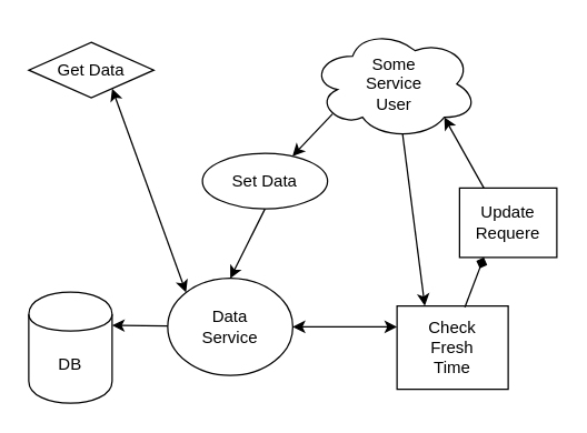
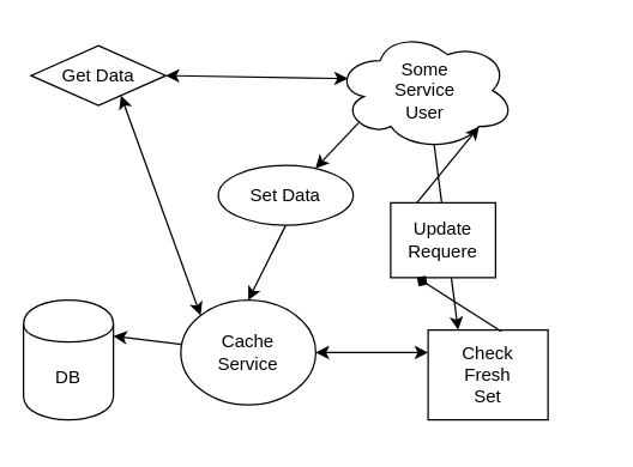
  <mxCell id="0" />
  <mxCell id="1" parent="0" />
- <mxCell id="2" value="Data&lt;br&gt;Service&lt;br&gt;" style="ellipse;whiteSpace=wrap;html=1;" vertex="1" parent="1"><mxGeometry x="120" y="200" width="90" height="70" as="geometry" /></mxCell>
- <mxCell id="3" value="DB&lt;br&gt;" style="shape=cylinder;whiteSpace=wrap;html=1;boundedLbl=1;backgroundOutline=1;" vertex="1" parent="1"><mxGeometry x="20" y="210" width="60" height="80" as="geometry" /></mxCell>
+ <mxCell id="2" value="Cache&lt;br&gt;Service&lt;br&gt;" style="ellipse;whiteSpace=wrap;html=1;" vertex="1" parent="1"><mxGeometry x="120" y="200" width="90" height="70" as="geometry" /></mxCell>
+ <mxCell id="3" value="DB&lt;br&gt;" style="shape=cylinder;whiteSpace=wrap;html=1;boundedLbl=1;backgroundOutline=1;" vertex="1" parent="1"><mxGeometry x="15" y="200" width="60" height="80" as="geometry" /></mxCell>
  <mxCell id="4" value="" style="endArrow=none;startArrow=classic;html=1;exitX=1;exitY=0.3;exitDx=0;exitDy=0;" edge="1" parent="1" source="3" target="2"><mxGeometry width="50" height="50" relative="1" as="geometry"><mxPoint x="80" y="240" as="sourcePoint" /><mxPoint x="140" y="234" as="targetPoint" /></mxGeometry></mxCell>
  <mxCell id="5" value="Get Data&lt;br&gt;" style="rhombus;whiteSpace=wrap;html=1;" vertex="1" parent="1"><mxGeometry x="20" y="30" width="90" height="40" as="geometry" /></mxCell>
- <mxCell id="6" value="Check&lt;br&gt;Fresh&lt;br&gt;Time&lt;br&gt;" style="rounded=0;whiteSpace=wrap;html=1;" vertex="1" parent="1"><mxGeometry x="285" y="220" width="80" height="60" as="geometry" /></mxCell>
+ <mxCell id="6" value="Check&lt;br&gt;Fresh&lt;br&gt;Set&lt;br&gt;" style="rounded=0;whiteSpace=wrap;html=1;" vertex="1" parent="1"><mxGeometry x="285" y="220" width="80" height="60" as="geometry" /></mxCell>
  <mxCell id="7" value="Some &lt;br&gt;Service&lt;br&gt;User&lt;br&gt;" style="ellipse;shape=cloud;whiteSpace=wrap;html=1;" vertex="1" parent="1"><mxGeometry x="223" y="20" width="120" height="80" as="geometry" /></mxCell>
+ <mxCell id="8" value="" style="endArrow=classic;startArrow=classic;html=1;exitX=1;exitY=0.5;exitDx=0;exitDy=0;entryX=0.07;entryY=0.4;entryDx=0;entryDy=0;entryPerimeter=0;" edge="1" parent="1" source="5" target="7"><mxGeometry width="50" height="50" relative="1" as="geometry"><mxPoint x="160" y="120" as="sourcePoint" /><mxPoint x="210" y="70" as="targetPoint" /></mxGeometry></mxCell>
  <mxCell id="9" value="" style="endArrow=classic;startArrow=classic;html=1;entryX=0.75;entryY=1;entryDx=0;entryDy=0;exitX=0;exitY=0;exitDx=0;exitDy=0;" edge="1" parent="1" source="2" target="5"><mxGeometry width="50" height="50" relative="1" as="geometry"><mxPoint x="20" y="360" as="sourcePoint" /><mxPoint x="70" y="310" as="targetPoint" /></mxGeometry></mxCell>
  <mxCell id="10" value="" style="endArrow=classic;startArrow=classic;html=1;entryX=1;entryY=0.5;entryDx=0;entryDy=0;exitX=0;exitY=0.25;exitDx=0;exitDy=0;" edge="1" parent="1" source="6" target="2"><mxGeometry width="50" height="50" relative="1" as="geometry"><mxPoint x="160" y="290" as="sourcePoint" /><mxPoint x="210" y="240" as="targetPoint" /></mxGeometry></mxCell>
  <mxCell id="11" value="" style="endArrow=classic;html=1;exitX=0.55;exitY=0.95;exitDx=0;exitDy=0;exitPerimeter=0;entryX=0.25;entryY=0;entryDx=0;entryDy=0;" edge="1" parent="1" source="7" target="6"><mxGeometry width="50" height="50" relative="1" as="geometry"><mxPoint x="240" y="210" as="sourcePoint" /><mxPoint x="290" y="160" as="targetPoint" /></mxGeometry></mxCell>
- <mxCell id="12" value="Update&lt;br&gt;Requere&lt;br&gt;" style="rounded=0;whiteSpace=wrap;html=1;" vertex="1" parent="1"><mxGeometry x="330" y="135" width="70" height="50" as="geometry" /></mxCell>
+ <mxCell id="12" value="Update&lt;br&gt;Requere&lt;br&gt;" style="rounded=0;whiteSpace=wrap;html=1;" vertex="1" parent="1"><mxGeometry x="260" y="135" width="70" height="50" as="geometry" /></mxCell>
  <mxCell id="13" value="" style="endArrow=diamond;html=1;exitX=0.61;exitY=0.015;exitDx=0;exitDy=0;entryX=0.25;entryY=1;entryDx=0;entryDy=0;exitPerimeter=0;" edge="1" parent="1" source="6" target="12"><mxGeometry width="50" height="50" relative="1" as="geometry"><mxPoint x="390" y="260" as="sourcePoint" /><mxPoint x="440" y="210" as="targetPoint" /></mxGeometry></mxCell>
  <mxCell id="14" value="" style="endArrow=classic;html=1;exitX=0.25;exitY=0;exitDx=0;exitDy=0;entryX=0.8;entryY=0.8;entryDx=0;entryDy=0;entryPerimeter=0;" edge="1" parent="1" source="12" target="7"><mxGeometry width="50" height="50" relative="1" as="geometry"><mxPoint x="360" y="120" as="sourcePoint" /><mxPoint x="410" y="70" as="targetPoint" /></mxGeometry></mxCell>
  <mxCell id="15" value="Set Data&lt;br&gt;" style="ellipse;whiteSpace=wrap;html=1;" vertex="1" parent="1"><mxGeometry x="145" y="110" width="90" height="40" as="geometry" /></mxCell>
  <mxCell id="16" value="" style="endArrow=classic;html=1;entryX=0.75;entryY=0;entryDx=0;entryDy=0;exitX=0.13;exitY=0.77;exitDx=0;exitDy=0;exitPerimeter=0;" edge="1" parent="1" source="7" target="15"><mxGeometry width="50" height="50" relative="1" as="geometry"><mxPoint x="20" y="360" as="sourcePoint" /><mxPoint x="70" y="310" as="targetPoint" /></mxGeometry></mxCell>
  <mxCell id="17" value="" style="endArrow=classic;html=1;entryX=0.5;entryY=0;entryDx=0;entryDy=0;exitX=0.5;exitY=1;exitDx=0;exitDy=0;" edge="1" parent="1" source="15" target="2"><mxGeometry width="50" height="50" relative="1" as="geometry"><mxPoint x="20" y="360" as="sourcePoint" /><mxPoint x="70" y="310" as="targetPoint" /></mxGeometry></mxCell>
